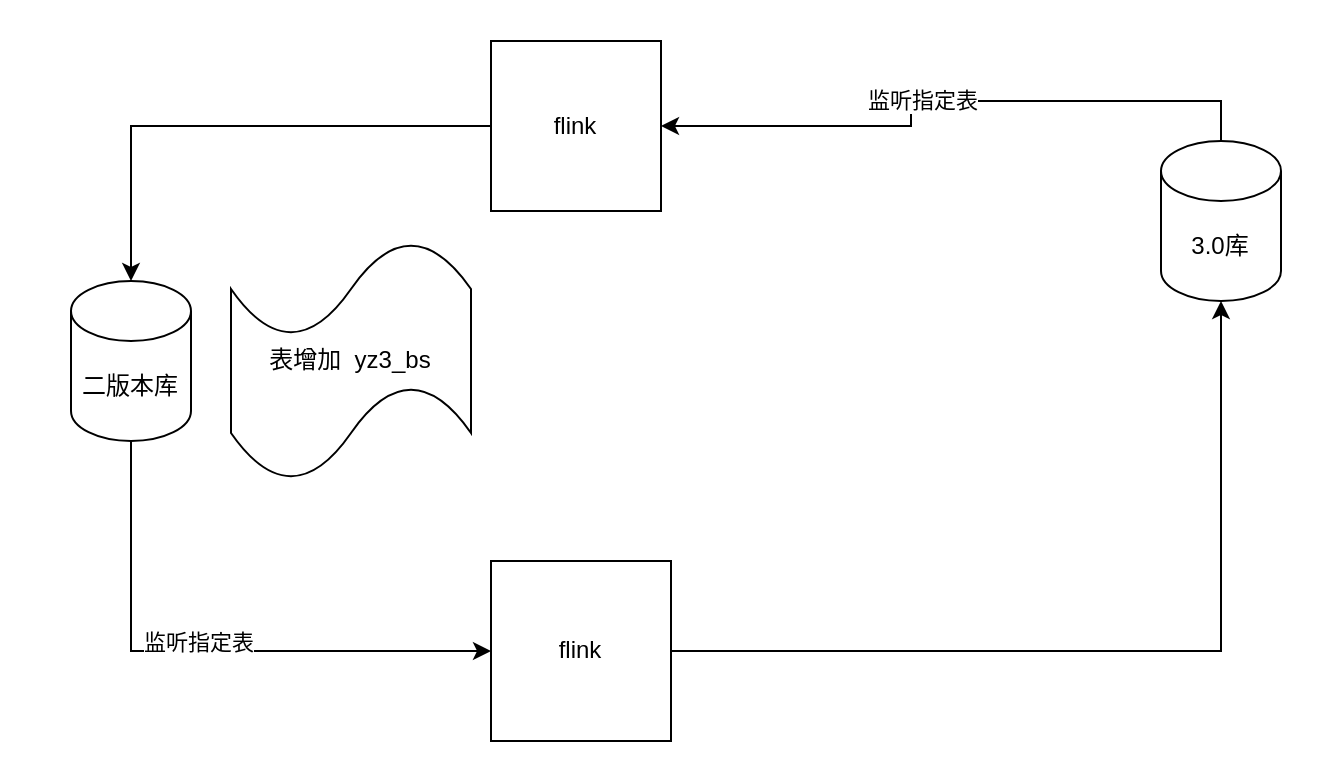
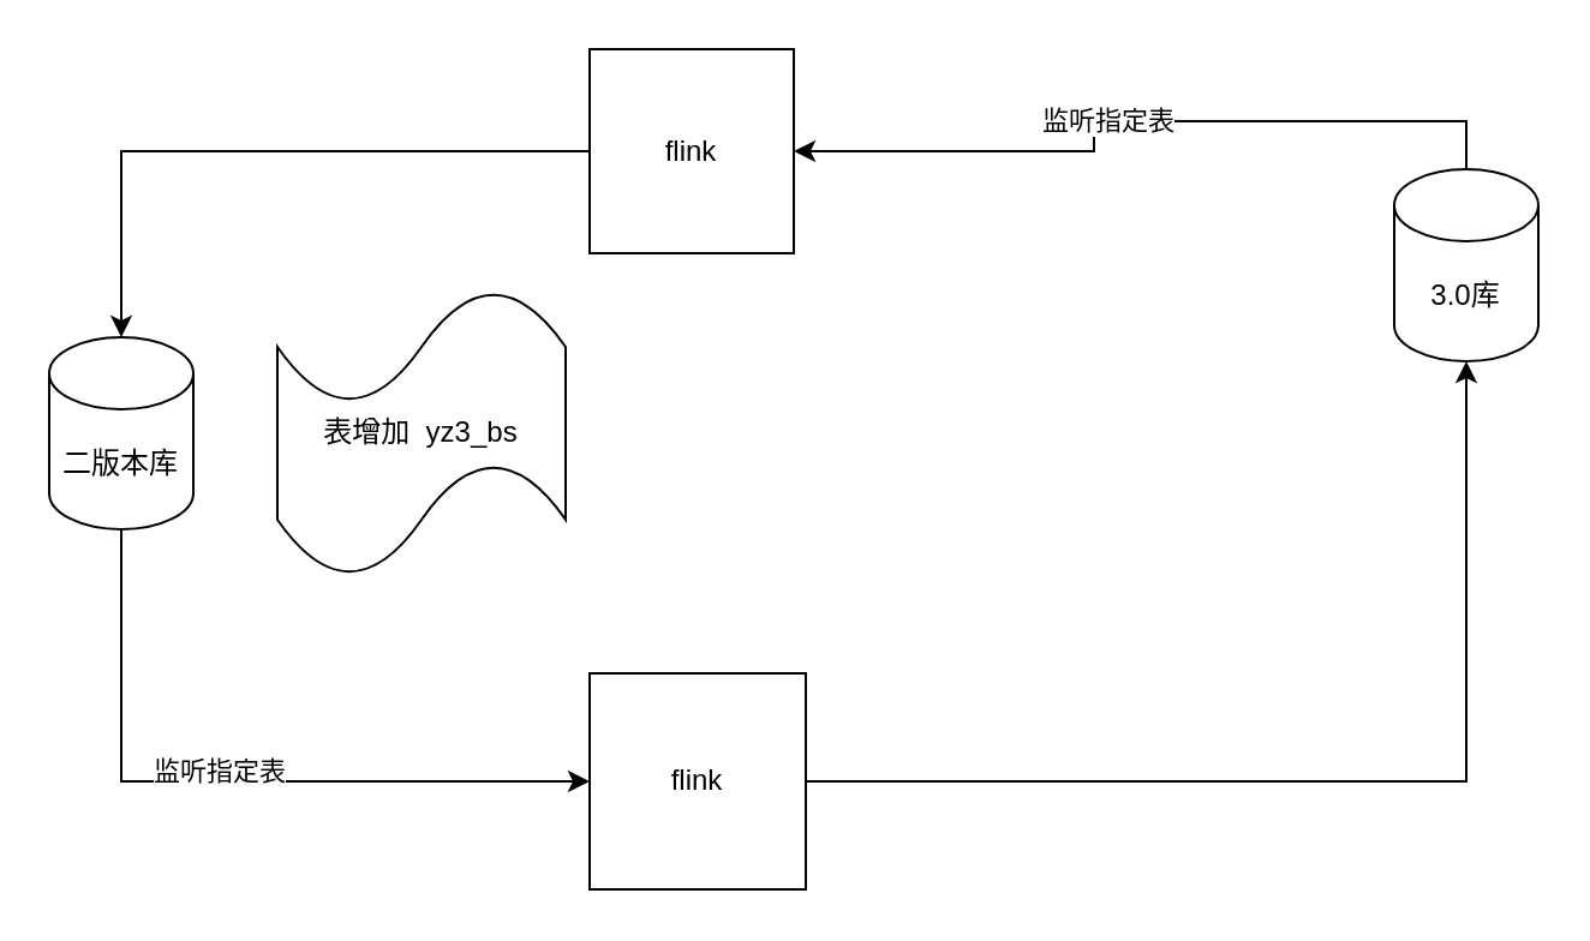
  <mxCell id="0" />
  <mxCell id="1" parent="0" />
  <mxCell id="2" style="edgeStyle=orthogonalEdgeStyle;rounded=0;orthogonalLoop=1;jettySize=auto;html=1;exitX=1;exitY=0.5;exitDx=0;exitDy=0;entryX=0.5;entryY=1;entryDx=0;entryDy=0;entryPerimeter=0;" edge="1" parent="1" source="3" target="9"><mxGeometry relative="1" as="geometry" /></mxCell>
  <mxCell id="3" value="flink" style="whiteSpace=wrap;html=1;aspect=fixed;" vertex="1" parent="1"><mxGeometry x="245" y="280" width="90" height="90" as="geometry" /></mxCell>
  <mxCell id="4" style="edgeStyle=orthogonalEdgeStyle;rounded=0;orthogonalLoop=1;jettySize=auto;html=1;entryX=0;entryY=0.5;entryDx=0;entryDy=0;exitX=0.5;exitY=1;exitDx=0;exitDy=0;exitPerimeter=0;" edge="1" parent="1" source="6" target="3"><mxGeometry relative="1" as="geometry" /></mxCell>
  <mxCell id="5" value="监听指定表" style="edgeLabel;html=1;align=center;verticalAlign=middle;resizable=0;points=[];" vertex="1" connectable="0" parent="4"><mxGeometry x="-0.031" y="5" relative="1" as="geometry"><mxPoint as="offset" /></mxGeometry></mxCell>
- <mxCell id="6" value="二版本库" style="shape=cylinder3;whiteSpace=wrap;html=1;boundedLbl=1;backgroundOutline=1;size=15;" vertex="1" parent="1"><mxGeometry x="35" y="140" width="60" height="80" as="geometry" /></mxCell>
+ <mxCell id="6" value="二版本库" style="shape=cylinder3;whiteSpace=wrap;html=1;boundedLbl=1;backgroundOutline=1;size=15;" vertex="1" parent="1"><mxGeometry x="20" y="140" width="60" height="80" as="geometry" /></mxCell>
  <mxCell id="7" style="edgeStyle=orthogonalEdgeStyle;rounded=0;orthogonalLoop=1;jettySize=auto;html=1;entryX=1;entryY=0.5;entryDx=0;entryDy=0;exitX=0.5;exitY=0;exitDx=0;exitDy=0;exitPerimeter=0;" edge="1" parent="1" source="9" target="11"><mxGeometry relative="1" as="geometry" /></mxCell>
  <mxCell id="8" value="监听指定表" style="edgeLabel;html=1;align=center;verticalAlign=middle;resizable=0;points=[];" vertex="1" connectable="0" parent="7"><mxGeometry x="0.089" y="-1" relative="1" as="geometry"><mxPoint as="offset" /></mxGeometry></mxCell>
  <mxCell id="9" value="3.0库" style="shape=cylinder3;whiteSpace=wrap;html=1;boundedLbl=1;backgroundOutline=1;size=15;" vertex="1" parent="1"><mxGeometry x="580" y="70" width="60" height="80" as="geometry" /></mxCell>
  <mxCell id="10" style="edgeStyle=orthogonalEdgeStyle;rounded=0;orthogonalLoop=1;jettySize=auto;html=1;entryX=0.5;entryY=0;entryDx=0;entryDy=0;entryPerimeter=0;" edge="1" parent="1" source="11" target="6"><mxGeometry relative="1" as="geometry" /></mxCell>
  <mxCell id="11" value="flink" style="whiteSpace=wrap;html=1;aspect=fixed;" vertex="1" parent="1"><mxGeometry x="245" y="20" width="85" height="85" as="geometry" /></mxCell>
  <mxCell id="12" value="表增加&amp;nbsp; yz3_bs" style="shape=tape;whiteSpace=wrap;html=1;" vertex="1" parent="1"><mxGeometry x="115" y="120" width="120" height="120" as="geometry" /></mxCell>
